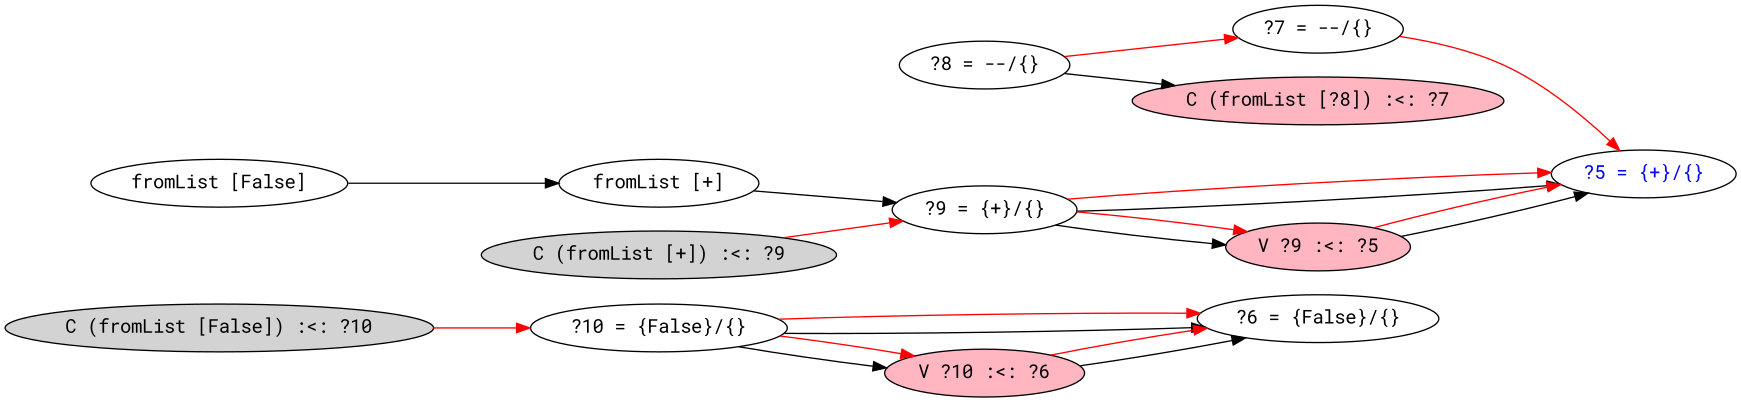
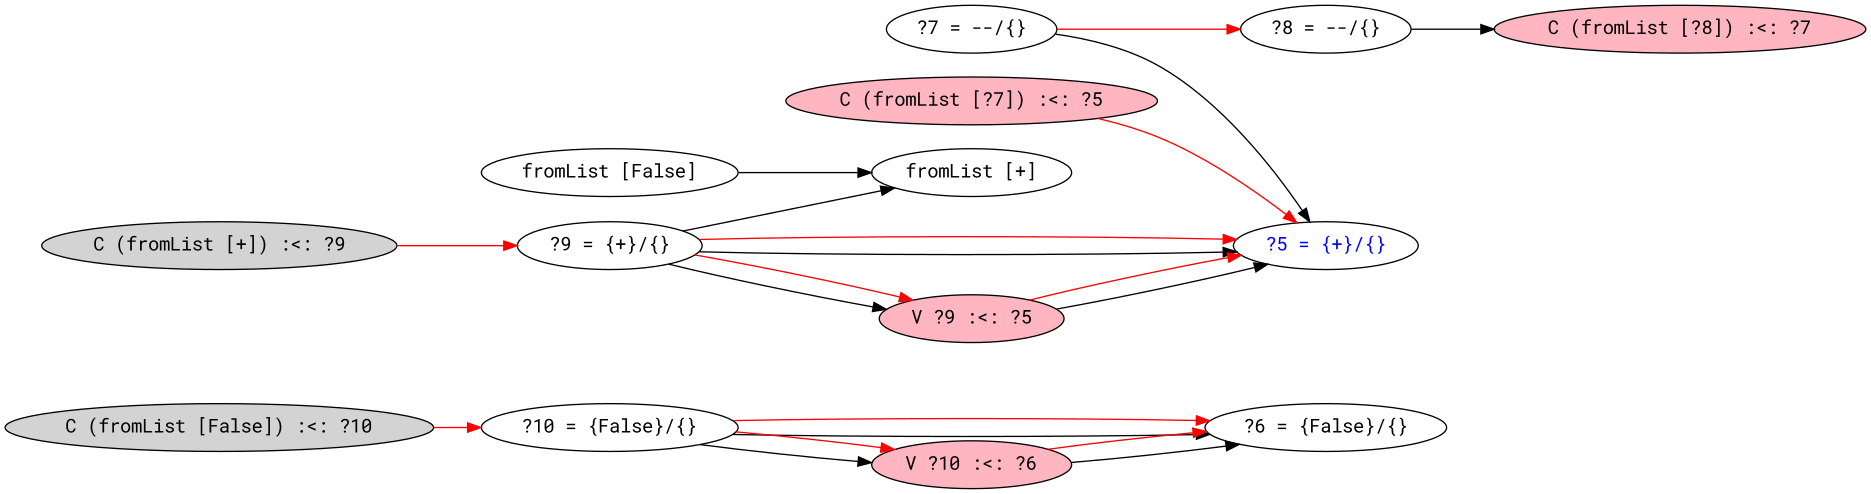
  digraph {
    fontname="Roboto Mono"
    rankdir=LR
    node [fontname="Roboto Mono"]
    edge [fontname="Roboto Mono" color=red]
    "?10 = {False}/{}" [fontcolor=black]
    "?6 = {False}/{}" [fontcolor=black]
    "V ?10 :<: ?6" [fillcolor=lightpink style=filled]
    "?5 = {+}/{}" [fontcolor=blue]
    "?7 = --/{}" [fontcolor=black]
+   "C (fromList [?7]) :<: ?5" [fillcolor=lightpink style=filled]
    "?8 = --/{}" [fontcolor=black]
    "C (fromList [?8]) :<: ?7" [fillcolor=lightpink style=filled]
    "?9 = {+}/{}" [fontcolor=black]
    "V ?9 :<: ?5" [fillcolor=lightpink style=filled]
    "fromList [False]"
    "fromList [+]"
    "C (fromList [False]) :<: ?10" [style=filled]
    "C (fromList [+]) :<: ?9" [style=filled]
    "?10 = {False}/{}" -> "?6 = {False}/{}" [color=""]
    "?10 = {False}/{}" -> "?6 = {False}/{}"
    "?10 = {False}/{}" -> "V ?10 :<: ?6" [color=""]
    "?10 = {False}/{}" -> "V ?10 :<: ?6"
    "V ?10 :<: ?6" -> "?6 = {False}/{}" [color=""]
    "V ?10 :<: ?6" -> "?6 = {False}/{}"
-   "?7 = --/{}" -> "?5 = {+}/{}"
-   "?8 = --/{}" -> "?7 = --/{}"
+   "?7 = --/{}" -> "?5 = {+}/{}" [color=black]
+   "C (fromList [?7]) :<: ?5" -> "?5 = {+}/{}"
+   "?7 = --/{}" -> "?8 = --/{}"
    "?8 = --/{}" -> "C (fromList [?8]) :<: ?7" [color=black]
    "?9 = {+}/{}" -> "?5 = {+}/{}" [color=""]
    "?9 = {+}/{}" -> "?5 = {+}/{}"
    "?9 = {+}/{}" -> "V ?9 :<: ?5" [color=""]
    "?9 = {+}/{}" -> "V ?9 :<: ?5"
    "V ?9 :<: ?5" -> "?5 = {+}/{}" [color=""]
    "V ?9 :<: ?5" -> "?5 = {+}/{}"
    "fromList [False]" -> "fromList [+]" [color=""]
-   "fromList [+]" -> "?9 = {+}/{}" [color=""]
+   "?9 = {+}/{}" -> "fromList [+]" [color=""]
    "C (fromList [False]) :<: ?10" -> "?10 = {False}/{}"
    "C (fromList [+]) :<: ?9" -> "?9 = {+}/{}"
  }
